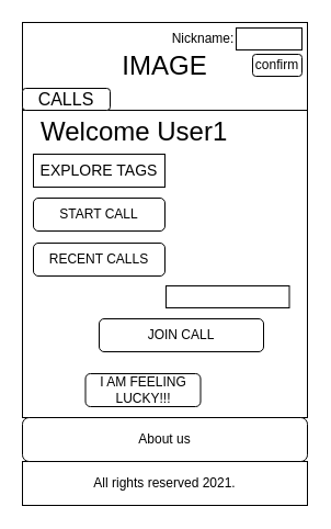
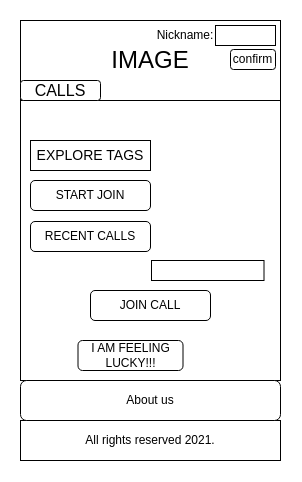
  <mxCell id="0" />
  <mxCell id="1" parent="0" />
  <mxCell id="2" value="" style="rounded=0;whiteSpace=wrap;html=1;" parent="1" vertex="1"><mxGeometry x="20" y="100" width="260" height="280" as="geometry" /></mxCell>
  <mxCell id="3" value="&lt;font style=&quot;font-size: 24px&quot;&gt;IMAGE&lt;/font&gt;" style="rounded=0;whiteSpace=wrap;html=1;" parent="1" vertex="1"><mxGeometry x="20" y="20" width="260" height="80" as="geometry" /></mxCell>
  <mxCell id="4" value="&lt;font size=&quot;3&quot;&gt;CALLS&lt;/font&gt;" style="rounded=1;whiteSpace=wrap;html=1;" parent="1" vertex="1"><mxGeometry x="20" y="80" width="80" height="20" as="geometry" /></mxCell>
- <mxCell id="5" value="&lt;font style=&quot;font-size: 24px&quot;&gt;Welcome User1&amp;nbsp;&lt;/font&gt;" style="text;html=1;align=center;verticalAlign=middle;resizable=0;points=[];autosize=1;" parent="1" vertex="1"><mxGeometry x="30" y="110" width="190" height="20" as="geometry" /></mxCell>
  <mxCell id="6" value="&lt;font style=&quot;font-size: 12px&quot;&gt;I AM FEELING LUCKY!!!&lt;/font&gt;" style="rounded=1;whiteSpace=wrap;html=1;" parent="1" vertex="1"><mxGeometry x="77.5" y="340" width="105" height="30" as="geometry" /></mxCell>
  <mxCell id="7" value="All rights reserved 2021." style="rounded=0;whiteSpace=wrap;html=1;" parent="1" vertex="1"><mxGeometry x="20" y="420" width="260" height="40" as="geometry" /></mxCell>
  <mxCell id="8" value="About us" style="rounded=1;whiteSpace=wrap;html=1;" parent="1" vertex="1"><mxGeometry x="20" y="380" width="260" height="40" as="geometry" /></mxCell>
  <mxCell id="9" value="&lt;font style=&quot;font-size: 14px&quot;&gt;EXPLORE TAGS&lt;/font&gt;" style="whiteSpace=wrap;html=1;rounded=0;" parent="1" vertex="1"><mxGeometry x="30" y="140" width="120" height="30" as="geometry" /></mxCell>
- <mxCell id="10" value="START CALL" style="rounded=1;whiteSpace=wrap;html=1;" parent="1" vertex="1"><mxGeometry x="30" y="180" width="120" height="30" as="geometry" /></mxCell>
+ <mxCell id="10" value="START JOIN" style="rounded=1;whiteSpace=wrap;html=1;" parent="1" vertex="1"><mxGeometry x="30" y="180" width="120" height="30" as="geometry" /></mxCell>
  <mxCell id="11" value="" style="rounded=0;whiteSpace=wrap;html=1;" parent="1" vertex="1"><mxGeometry x="151" y="260" width="112.5" height="20" as="geometry" /></mxCell>
  <mxCell id="12" value="&lt;font style=&quot;font-size: 12px&quot;&gt;RECENT CALLS&lt;/font&gt;" style="rounded=1;whiteSpace=wrap;html=1;" parent="1" vertex="1"><mxGeometry x="30" y="221" width="120" height="30" as="geometry" /></mxCell>
- <mxCell id="13" value="JOIN CALL" style="rounded=1;whiteSpace=wrap;html=1;" parent="1" vertex="1"><mxGeometry x="90" y="290" width="150" height="30" as="geometry" /></mxCell>
+ <mxCell id="13" value="JOIN CALL" style="rounded=1;whiteSpace=wrap;html=1;" parent="1" vertex="1"><mxGeometry x="90" y="290" width="120" height="30" as="geometry" /></mxCell>
  <mxCell id="14" value="confirm" style="rounded=1;whiteSpace=wrap;html=1;" vertex="1" parent="1"><mxGeometry x="230" y="49" width="45" height="20" as="geometry" /></mxCell>
  <mxCell id="15" value="Nickname:" style="text;html=1;strokeColor=none;fillColor=none;align=center;verticalAlign=middle;whiteSpace=wrap;rounded=0;" vertex="1" parent="1"><mxGeometry x="165" y="25" width="40" height="20" as="geometry" /></mxCell>
  <mxCell id="16" value="" style="rounded=0;whiteSpace=wrap;html=1;" vertex="1" parent="1"><mxGeometry x="215" y="25" width="60" height="20" as="geometry" /></mxCell>
